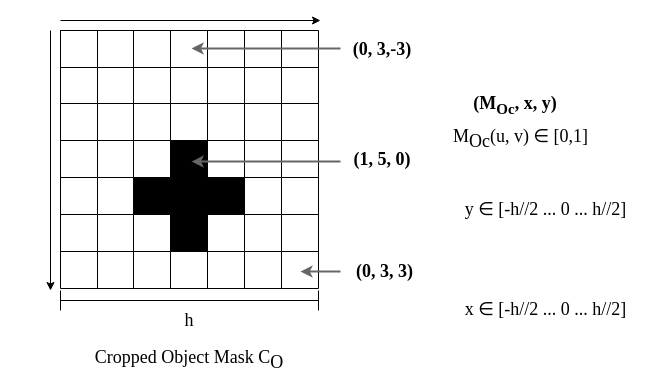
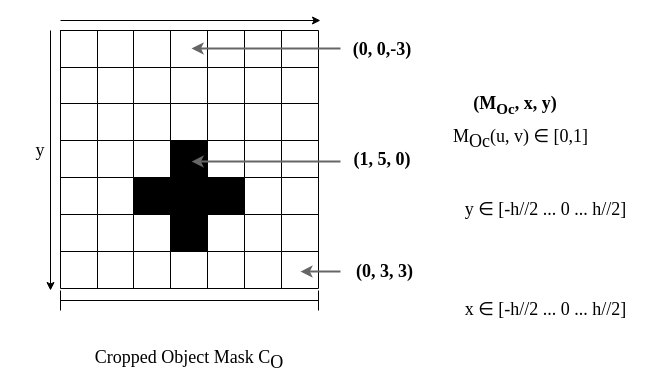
  <mxCell id="0" />
  <mxCell id="1" parent="0" />
  <mxCell id="2" value="" style="shape=table;html=1;whiteSpace=wrap;startSize=0;container=2;collapsible=0;childLayout=tableLayout;gradientColor=none;fontSize=18;fontFamily=Times New Roman;" parent="1" vertex="1"><mxGeometry x="60" y="30" width="258" height="258" as="geometry" /></mxCell>
  <mxCell id="3" value="" style="shape=partialRectangle;html=1;whiteSpace=wrap;collapsible=0;dropTarget=0;pointerEvents=0;fillColor=none;top=0;left=0;bottom=0;right=0;points=[[0,0.5],[1,0.5]];portConstraint=eastwest;fontSize=18;fontFamily=Times New Roman;" parent="2" vertex="1"><mxGeometry width="258" height="37" as="geometry" /></mxCell>
  <mxCell id="4" value="" style="shape=partialRectangle;html=1;whiteSpace=wrap;connectable=0;fillColor=none;top=0;left=0;bottom=0;right=0;overflow=hidden;fontSize=18;fontFamily=Times New Roman;" parent="3" vertex="1"><mxGeometry width="37" height="37" as="geometry" /></mxCell>
  <mxCell id="5" value="" style="shape=partialRectangle;html=1;whiteSpace=wrap;connectable=0;fillColor=none;top=0;left=0;bottom=0;right=0;overflow=hidden;fontSize=18;fontFamily=Times New Roman;" parent="3" vertex="1"><mxGeometry x="37" width="36" height="37" as="geometry" /></mxCell>
  <mxCell id="6" value="" style="shape=partialRectangle;html=1;whiteSpace=wrap;connectable=0;fillColor=none;top=0;left=0;bottom=0;right=0;overflow=hidden;fontSize=18;fontFamily=Times New Roman;" parent="3" vertex="1"><mxGeometry x="73" width="37" height="37" as="geometry" /></mxCell>
  <mxCell id="7" style="shape=partialRectangle;html=1;whiteSpace=wrap;connectable=0;fillColor=none;top=0;left=0;bottom=0;right=0;overflow=hidden;fontSize=18;fontFamily=Times New Roman;" parent="3" vertex="1"><mxGeometry x="110" width="37" height="37" as="geometry" /></mxCell>
  <mxCell id="8" style="shape=partialRectangle;html=1;whiteSpace=wrap;connectable=0;fillColor=none;top=0;left=0;bottom=0;right=0;overflow=hidden;fontSize=18;fontFamily=Times New Roman;" parent="3" vertex="1"><mxGeometry x="147" width="37" height="37" as="geometry" /></mxCell>
  <mxCell id="9" style="shape=partialRectangle;html=1;whiteSpace=wrap;connectable=0;fillColor=none;top=0;left=0;bottom=0;right=0;overflow=hidden;fontSize=18;fontFamily=Times New Roman;" parent="3" vertex="1"><mxGeometry x="184" width="37" height="37" as="geometry" /></mxCell>
  <mxCell id="10" style="shape=partialRectangle;html=1;whiteSpace=wrap;connectable=0;fillColor=none;top=0;left=0;bottom=0;right=0;overflow=hidden;fontSize=18;fontFamily=Times New Roman;" parent="3" vertex="1"><mxGeometry x="221" width="37" height="37" as="geometry" /></mxCell>
  <mxCell id="11" value="" style="shape=partialRectangle;html=1;whiteSpace=wrap;collapsible=0;dropTarget=0;pointerEvents=0;fillColor=none;top=0;left=0;bottom=0;right=0;points=[[0,0.5],[1,0.5]];portConstraint=eastwest;fontSize=18;fontFamily=Times New Roman;" parent="2" vertex="1"><mxGeometry y="37" width="258" height="36" as="geometry" /></mxCell>
  <mxCell id="12" value="" style="shape=partialRectangle;html=1;whiteSpace=wrap;connectable=0;fillColor=none;top=0;left=0;bottom=0;right=0;overflow=hidden;fontSize=18;fontFamily=Times New Roman;" parent="11" vertex="1"><mxGeometry width="37" height="36" as="geometry" /></mxCell>
  <mxCell id="13" value="" style="shape=partialRectangle;html=1;whiteSpace=wrap;connectable=0;fillColor=none;top=0;left=0;bottom=0;right=0;overflow=hidden;fontSize=18;fontFamily=Times New Roman;" parent="11" vertex="1"><mxGeometry x="37" width="36" height="36" as="geometry" /></mxCell>
  <mxCell id="14" value="" style="shape=partialRectangle;html=1;whiteSpace=wrap;connectable=0;fillColor=none;top=0;left=0;bottom=0;right=0;overflow=hidden;fontSize=18;fontFamily=Times New Roman;" parent="11" vertex="1"><mxGeometry x="73" width="37" height="36" as="geometry" /></mxCell>
  <mxCell id="15" style="shape=partialRectangle;html=1;whiteSpace=wrap;connectable=0;fillColor=none;top=0;left=0;bottom=0;right=0;overflow=hidden;fontSize=18;fontFamily=Times New Roman;" parent="11" vertex="1"><mxGeometry x="110" width="37" height="36" as="geometry" /></mxCell>
  <mxCell id="16" style="shape=partialRectangle;html=1;whiteSpace=wrap;connectable=0;fillColor=none;top=0;left=0;bottom=0;right=0;overflow=hidden;fontSize=18;fontFamily=Times New Roman;" parent="11" vertex="1"><mxGeometry x="147" width="37" height="36" as="geometry" /></mxCell>
  <mxCell id="17" style="shape=partialRectangle;html=1;whiteSpace=wrap;connectable=0;fillColor=none;top=0;left=0;bottom=0;right=0;overflow=hidden;fontSize=18;fontFamily=Times New Roman;" parent="11" vertex="1"><mxGeometry x="184" width="37" height="36" as="geometry" /></mxCell>
  <mxCell id="18" style="shape=partialRectangle;html=1;whiteSpace=wrap;connectable=0;fillColor=none;top=0;left=0;bottom=0;right=0;overflow=hidden;fontSize=18;fontFamily=Times New Roman;" parent="11" vertex="1"><mxGeometry x="221" width="37" height="36" as="geometry" /></mxCell>
  <mxCell id="19" value="" style="shape=partialRectangle;html=1;whiteSpace=wrap;collapsible=0;dropTarget=0;pointerEvents=0;fillColor=none;top=0;left=0;bottom=0;right=0;points=[[0,0.5],[1,0.5]];portConstraint=eastwest;fontSize=18;fontFamily=Times New Roman;" parent="2" vertex="1"><mxGeometry y="73" width="258" height="37" as="geometry" /></mxCell>
  <mxCell id="20" value="" style="shape=partialRectangle;html=1;whiteSpace=wrap;connectable=0;fillColor=none;top=0;left=0;bottom=0;right=0;overflow=hidden;fontSize=18;fontFamily=Times New Roman;" parent="19" vertex="1"><mxGeometry width="37" height="37" as="geometry" /></mxCell>
  <mxCell id="21" value="" style="shape=partialRectangle;html=1;whiteSpace=wrap;connectable=0;fillColor=none;top=0;left=0;bottom=0;right=0;overflow=hidden;fontSize=18;fontFamily=Times New Roman;" parent="19" vertex="1"><mxGeometry x="37" width="36" height="37" as="geometry" /></mxCell>
  <mxCell id="22" value="" style="shape=partialRectangle;html=1;whiteSpace=wrap;connectable=0;fillColor=none;top=0;left=0;bottom=0;right=0;overflow=hidden;fontSize=18;fontFamily=Times New Roman;" parent="19" vertex="1"><mxGeometry x="73" width="37" height="37" as="geometry" /></mxCell>
  <mxCell id="23" style="shape=partialRectangle;html=1;whiteSpace=wrap;connectable=0;fillColor=none;top=0;left=0;bottom=0;right=0;overflow=hidden;fontSize=18;fontFamily=Times New Roman;" parent="19" vertex="1"><mxGeometry x="110" width="37" height="37" as="geometry" /></mxCell>
  <mxCell id="24" style="shape=partialRectangle;html=1;whiteSpace=wrap;connectable=0;fillColor=none;top=0;left=0;bottom=0;right=0;overflow=hidden;fontSize=18;fontFamily=Times New Roman;" parent="19" vertex="1"><mxGeometry x="147" width="37" height="37" as="geometry" /></mxCell>
  <mxCell id="25" style="shape=partialRectangle;html=1;whiteSpace=wrap;connectable=0;fillColor=none;top=0;left=0;bottom=0;right=0;overflow=hidden;fontSize=18;fontFamily=Times New Roman;" parent="19" vertex="1"><mxGeometry x="184" width="37" height="37" as="geometry" /></mxCell>
  <mxCell id="26" style="shape=partialRectangle;html=1;whiteSpace=wrap;connectable=0;fillColor=none;top=0;left=0;bottom=0;right=0;overflow=hidden;fontSize=18;fontFamily=Times New Roman;" parent="19" vertex="1"><mxGeometry x="221" width="37" height="37" as="geometry" /></mxCell>
  <mxCell id="27" style="shape=partialRectangle;html=1;whiteSpace=wrap;collapsible=0;dropTarget=0;pointerEvents=0;fillColor=none;top=0;left=0;bottom=0;right=0;points=[[0,0.5],[1,0.5]];portConstraint=eastwest;fontSize=18;fontFamily=Times New Roman;" parent="2" vertex="1"><mxGeometry y="110" width="258" height="37" as="geometry" /></mxCell>
  <mxCell id="28" style="shape=partialRectangle;html=1;whiteSpace=wrap;connectable=0;fillColor=none;top=0;left=0;bottom=0;right=0;overflow=hidden;fontSize=18;fontFamily=Times New Roman;" parent="27" vertex="1"><mxGeometry width="37" height="37" as="geometry" /></mxCell>
  <mxCell id="29" style="shape=partialRectangle;html=1;whiteSpace=wrap;connectable=0;fillColor=none;top=0;left=0;bottom=0;right=0;overflow=hidden;fontSize=18;fontFamily=Times New Roman;" parent="27" vertex="1"><mxGeometry x="37" width="36" height="37" as="geometry" /></mxCell>
  <mxCell id="30" style="shape=partialRectangle;html=1;whiteSpace=wrap;connectable=0;fillColor=none;top=0;left=0;bottom=0;right=0;overflow=hidden;fontSize=18;fontFamily=Times New Roman;" parent="27" vertex="1"><mxGeometry x="73" width="37" height="37" as="geometry" /></mxCell>
  <mxCell id="31" style="shape=partialRectangle;html=1;whiteSpace=wrap;connectable=0;top=0;left=0;bottom=0;right=0;overflow=hidden;fillColor=#000000;fontSize=18;fontFamily=Times New Roman;" parent="27" vertex="1"><mxGeometry x="110" width="37" height="37" as="geometry" /></mxCell>
  <mxCell id="32" style="shape=partialRectangle;html=1;whiteSpace=wrap;connectable=0;fillColor=none;top=0;left=0;bottom=0;right=0;overflow=hidden;fontSize=18;fontFamily=Times New Roman;" parent="27" vertex="1"><mxGeometry x="147" width="37" height="37" as="geometry" /></mxCell>
  <mxCell id="33" style="shape=partialRectangle;html=1;whiteSpace=wrap;connectable=0;fillColor=none;top=0;left=0;bottom=0;right=0;overflow=hidden;fontSize=18;fontFamily=Times New Roman;" parent="27" vertex="1"><mxGeometry x="184" width="37" height="37" as="geometry" /></mxCell>
  <mxCell id="34" style="shape=partialRectangle;html=1;whiteSpace=wrap;connectable=0;fillColor=none;top=0;left=0;bottom=0;right=0;overflow=hidden;fontSize=18;fontFamily=Times New Roman;" parent="27" vertex="1"><mxGeometry x="221" width="37" height="37" as="geometry" /></mxCell>
  <mxCell id="35" style="shape=partialRectangle;html=1;whiteSpace=wrap;collapsible=0;dropTarget=0;pointerEvents=0;fillColor=none;top=0;left=0;bottom=0;right=0;points=[[0,0.5],[1,0.5]];portConstraint=eastwest;fontSize=18;fontFamily=Times New Roman;" parent="2" vertex="1"><mxGeometry y="147" width="258" height="37" as="geometry" /></mxCell>
  <mxCell id="36" style="shape=partialRectangle;html=1;whiteSpace=wrap;connectable=0;fillColor=none;top=0;left=0;bottom=0;right=0;overflow=hidden;fontSize=18;fontFamily=Times New Roman;" parent="35" vertex="1"><mxGeometry width="37" height="37" as="geometry" /></mxCell>
  <mxCell id="37" style="shape=partialRectangle;html=1;whiteSpace=wrap;connectable=0;fillColor=none;top=0;left=0;bottom=0;right=0;overflow=hidden;fontSize=18;fontFamily=Times New Roman;" parent="35" vertex="1"><mxGeometry x="37" width="36" height="37" as="geometry" /></mxCell>
  <mxCell id="38" style="shape=partialRectangle;html=1;whiteSpace=wrap;connectable=0;top=0;left=0;bottom=0;right=0;overflow=hidden;fillColor=#000000;fontSize=18;fontFamily=Times New Roman;" parent="35" vertex="1"><mxGeometry x="73" width="37" height="37" as="geometry" /></mxCell>
  <mxCell id="39" style="shape=partialRectangle;html=1;whiteSpace=wrap;connectable=0;top=0;left=0;bottom=0;right=0;overflow=hidden;fillColor=#000000;fontSize=18;fontFamily=Times New Roman;" parent="35" vertex="1"><mxGeometry x="110" width="37" height="37" as="geometry" /></mxCell>
  <mxCell id="40" style="shape=partialRectangle;html=1;whiteSpace=wrap;connectable=0;top=0;left=0;bottom=0;right=0;overflow=hidden;fillColor=#000000;fontSize=18;fontFamily=Times New Roman;" parent="35" vertex="1"><mxGeometry x="147" width="37" height="37" as="geometry" /></mxCell>
  <mxCell id="41" style="shape=partialRectangle;html=1;whiteSpace=wrap;connectable=0;fillColor=none;top=0;left=0;bottom=0;right=0;overflow=hidden;fontSize=18;fontFamily=Times New Roman;" parent="35" vertex="1"><mxGeometry x="184" width="37" height="37" as="geometry" /></mxCell>
  <mxCell id="42" style="shape=partialRectangle;html=1;whiteSpace=wrap;connectable=0;fillColor=none;top=0;left=0;bottom=0;right=0;overflow=hidden;fontSize=18;fontFamily=Times New Roman;" parent="35" vertex="1"><mxGeometry x="221" width="37" height="37" as="geometry" /></mxCell>
  <mxCell id="43" style="shape=partialRectangle;html=1;whiteSpace=wrap;collapsible=0;dropTarget=0;pointerEvents=0;fillColor=none;top=0;left=0;bottom=0;right=0;points=[[0,0.5],[1,0.5]];portConstraint=eastwest;fontSize=18;fontFamily=Times New Roman;" parent="2" vertex="1"><mxGeometry y="184" width="258" height="37" as="geometry" /></mxCell>
  <mxCell id="44" style="shape=partialRectangle;html=1;whiteSpace=wrap;connectable=0;fillColor=none;top=0;left=0;bottom=0;right=0;overflow=hidden;fontSize=18;fontFamily=Times New Roman;" parent="43" vertex="1"><mxGeometry width="37" height="37" as="geometry" /></mxCell>
  <mxCell id="45" style="shape=partialRectangle;html=1;whiteSpace=wrap;connectable=0;fillColor=none;top=0;left=0;bottom=0;right=0;overflow=hidden;fontSize=18;fontFamily=Times New Roman;" parent="43" vertex="1"><mxGeometry x="37" width="36" height="37" as="geometry" /></mxCell>
  <mxCell id="46" style="shape=partialRectangle;html=1;whiteSpace=wrap;connectable=0;fillColor=none;top=0;left=0;bottom=0;right=0;overflow=hidden;fontSize=18;fontFamily=Times New Roman;" parent="43" vertex="1"><mxGeometry x="73" width="37" height="37" as="geometry" /></mxCell>
  <mxCell id="47" style="shape=partialRectangle;html=1;whiteSpace=wrap;connectable=0;top=0;left=0;bottom=0;right=0;overflow=hidden;fillColor=#000000;fontSize=18;fontFamily=Times New Roman;" parent="43" vertex="1"><mxGeometry x="110" width="37" height="37" as="geometry" /></mxCell>
  <mxCell id="48" style="shape=partialRectangle;html=1;whiteSpace=wrap;connectable=0;fillColor=none;top=0;left=0;bottom=0;right=0;overflow=hidden;fontSize=18;fontFamily=Times New Roman;" parent="43" vertex="1"><mxGeometry x="147" width="37" height="37" as="geometry" /></mxCell>
  <mxCell id="49" style="shape=partialRectangle;html=1;whiteSpace=wrap;connectable=0;fillColor=none;top=0;left=0;bottom=0;right=0;overflow=hidden;fontSize=18;fontFamily=Times New Roman;" parent="43" vertex="1"><mxGeometry x="184" width="37" height="37" as="geometry" /></mxCell>
  <mxCell id="50" style="shape=partialRectangle;html=1;whiteSpace=wrap;connectable=0;fillColor=none;top=0;left=0;bottom=0;right=0;overflow=hidden;fontSize=18;fontFamily=Times New Roman;" parent="43" vertex="1"><mxGeometry x="221" width="37" height="37" as="geometry" /></mxCell>
  <mxCell id="51" style="shape=partialRectangle;html=1;whiteSpace=wrap;collapsible=0;dropTarget=0;pointerEvents=0;fillColor=none;top=0;left=0;bottom=0;right=0;points=[[0,0.5],[1,0.5]];portConstraint=eastwest;fontSize=18;fontFamily=Times New Roman;" parent="2" vertex="1"><mxGeometry y="221" width="258" height="37" as="geometry" /></mxCell>
  <mxCell id="52" style="shape=partialRectangle;html=1;whiteSpace=wrap;connectable=0;fillColor=none;top=0;left=0;bottom=0;right=0;overflow=hidden;fontSize=18;fontFamily=Times New Roman;" parent="51" vertex="1"><mxGeometry width="37" height="37" as="geometry" /></mxCell>
  <mxCell id="53" style="shape=partialRectangle;html=1;whiteSpace=wrap;connectable=0;fillColor=none;top=0;left=0;bottom=0;right=0;overflow=hidden;fontSize=18;fontFamily=Times New Roman;" parent="51" vertex="1"><mxGeometry x="37" width="36" height="37" as="geometry" /></mxCell>
  <mxCell id="54" style="shape=partialRectangle;html=1;whiteSpace=wrap;connectable=0;fillColor=none;top=0;left=0;bottom=0;right=0;overflow=hidden;fontSize=18;fontFamily=Times New Roman;" parent="51" vertex="1"><mxGeometry x="73" width="37" height="37" as="geometry" /></mxCell>
  <mxCell id="55" style="shape=partialRectangle;html=1;whiteSpace=wrap;connectable=0;fillColor=none;top=0;left=0;bottom=0;right=0;overflow=hidden;fontSize=18;fontFamily=Times New Roman;" parent="51" vertex="1"><mxGeometry x="110" width="37" height="37" as="geometry" /></mxCell>
  <mxCell id="56" style="shape=partialRectangle;html=1;whiteSpace=wrap;connectable=0;fillColor=none;top=0;left=0;bottom=0;right=0;overflow=hidden;fontSize=18;fontFamily=Times New Roman;" parent="51" vertex="1"><mxGeometry x="147" width="37" height="37" as="geometry" /></mxCell>
  <mxCell id="57" style="shape=partialRectangle;html=1;whiteSpace=wrap;connectable=0;fillColor=none;top=0;left=0;bottom=0;right=0;overflow=hidden;fontSize=18;fontFamily=Times New Roman;" parent="51" vertex="1"><mxGeometry x="184" width="37" height="37" as="geometry" /></mxCell>
  <mxCell id="58" style="shape=partialRectangle;html=1;whiteSpace=wrap;connectable=0;fillColor=none;top=0;left=0;bottom=0;right=0;overflow=hidden;fontSize=18;fontFamily=Times New Roman;" parent="51" vertex="1"><mxGeometry x="221" width="37" height="37" as="geometry" /></mxCell>
  <mxCell id="59" value="" style="endArrow=classic;html=1;entryX=0.508;entryY=0.568;entryDx=0;entryDy=0;entryPerimeter=0;fillColor=#f5f5f5;strokeColor=#666666;fontSize=18;strokeWidth=2;fontFamily=Times New Roman;" parent="1" target="27" edge="1"><mxGeometry width="50" height="50" relative="1" as="geometry"><mxPoint x="340" y="161" as="sourcePoint" /><mxPoint x="430" y="310" as="targetPoint" /></mxGeometry></mxCell>
  <mxCell id="60" value="" style="endArrow=classic;html=1;entryX=0.93;entryY=0.541;entryDx=0;entryDy=0;entryPerimeter=0;fillColor=#f5f5f5;strokeColor=#666666;fontSize=18;strokeWidth=2;fontFamily=Times New Roman;" parent="1" target="51" edge="1"><mxGeometry width="50" height="50" relative="1" as="geometry"><mxPoint x="340" y="271" as="sourcePoint" /><mxPoint x="304.996" y="272.018" as="targetPoint" /></mxGeometry></mxCell>
  <mxCell id="61" value="" style="endArrow=classic;html=1;entryX=0.508;entryY=0.486;entryDx=0;entryDy=0;entryPerimeter=0;fillColor=#f5f5f5;strokeColor=#666666;fontSize=18;strokeWidth=2;fontFamily=Times New Roman;" parent="1" target="3" edge="1"><mxGeometry width="50" height="50" relative="1" as="geometry"><mxPoint x="340" y="48" as="sourcePoint" /><mxPoint x="201.064" y="51.016" as="targetPoint" /></mxGeometry></mxCell>
  <mxCell id="62" value="Cropped Object Mask C&lt;sub style=&quot;font-size: 18px;&quot;&gt;O&lt;/sub&gt;" style="text;html=1;strokeColor=none;fillColor=none;align=center;verticalAlign=middle;whiteSpace=wrap;rounded=0;fontSize=18;fontFamily=Times New Roman;" parent="1" vertex="1"><mxGeometry x="69" y="350" width="240" height="20" as="geometry" /></mxCell>
  <mxCell id="63" value="(1, 5, 0)" style="text;html=1;strokeColor=none;fillColor=none;align=center;verticalAlign=middle;whiteSpace=wrap;rounded=0;fontSize=18;fontStyle=1;fontFamily=Times New Roman;" parent="1" vertex="1"><mxGeometry x="350" y="149" width="64" height="20" as="geometry" /></mxCell>
  <mxCell id="64" value="" style="shape=crossbar;whiteSpace=wrap;html=1;rounded=1;fillColor=#000000;fontSize=18;fontFamily=Times New Roman;" parent="1" vertex="1"><mxGeometry x="60" y="290" width="258" height="20" as="geometry" /></mxCell>
- <mxCell id="66" value="(0, 3,-3)" style="text;html=1;strokeColor=none;fillColor=none;align=center;verticalAlign=middle;whiteSpace=wrap;rounded=0;fontSize=18;fontStyle=1;fontFamily=Times New Roman;" parent="1" vertex="1"><mxGeometry x="351" y="39" width="62" height="20" as="geometry" /></mxCell>
+ <mxCell id="65" value="y" style="text;html=1;strokeColor=none;fillColor=none;align=center;verticalAlign=middle;whiteSpace=wrap;rounded=0;fontSize=18;fontFamily=Times New Roman;" parent="1" vertex="1"><mxGeometry y="140" width="40" height="20" as="geometry" x="20" /></mxCell>
+ <mxCell id="66" value="(0, 0,-3)" style="text;html=1;strokeColor=none;fillColor=none;align=center;verticalAlign=middle;whiteSpace=wrap;rounded=0;fontSize=18;fontStyle=1;fontFamily=Times New Roman;" parent="1" vertex="1"><mxGeometry x="351" y="39" width="62" height="20" as="geometry" /></mxCell>
  <mxCell id="67" value="(0, 3, 3)" style="text;html=1;strokeColor=none;fillColor=none;align=center;verticalAlign=middle;whiteSpace=wrap;rounded=0;fontSize=18;fontStyle=1;fontFamily=Times New Roman;" parent="1" vertex="1"><mxGeometry x="351" y="261" width="67" height="20" as="geometry" /></mxCell>
  <mxCell id="68" value="M&lt;sub style=&quot;font-size: 18px;&quot;&gt;Oc&lt;/sub&gt;(u, v) ∈ [0,1]" style="text;html=1;align=center;verticalAlign=middle;resizable=0;points=[];autosize=1;fontSize=18;fontFamily=Times New Roman;" parent="1" vertex="1"><mxGeometry x="445" y="123.5" width="150" height="30" as="geometry" /></mxCell>
  <mxCell id="69" value="x ∈ [-h//2 ... 0 ... h//2]" style="text;html=1;align=center;verticalAlign=middle;resizable=0;points=[];autosize=1;fontSize=18;fontFamily=Times New Roman;" parent="1" vertex="1"><mxGeometry x="460" y="293.5" width="170" height="30" as="geometry" /></mxCell>
  <mxCell id="70" value="y ∈ [-h//2 ... 0 ... h//2]" style="text;html=1;align=center;verticalAlign=middle;resizable=0;points=[];autosize=1;fontSize=18;fontFamily=Times New Roman;" parent="1" vertex="1"><mxGeometry x="460" y="193.5" width="170" height="30" as="geometry" /></mxCell>
  <mxCell id="71" value="(M&lt;sub&gt;Oc&lt;/sub&gt;, x, y)" style="text;html=1;strokeColor=none;fillColor=none;align=center;verticalAlign=middle;whiteSpace=wrap;rounded=0;fontSize=18;fontStyle=1;fontFamily=Times New Roman;" vertex="1" parent="1"><mxGeometry x="455" y="94.5" width="120" height="20" as="geometry" /></mxCell>
- <mxCell id="72" value="h" style="text;html=1;strokeColor=none;fillColor=none;align=center;verticalAlign=middle;whiteSpace=wrap;rounded=0;fontSize=18;fontFamily=Times New Roman;" vertex="1" parent="1"><mxGeometry x="169" y="310" width="40" height="20" as="geometry" /></mxCell>
  <mxCell id="73" value="" style="endArrow=classic;html=1;fontFamily=Times New Roman;" edge="1" parent="1"><mxGeometry width="50" height="50" relative="1" as="geometry"><mxPoint x="50" y="30" as="sourcePoint" /><mxPoint x="50" y="290" as="targetPoint" /></mxGeometry></mxCell>
  <mxCell id="74" value="" style="endArrow=classic;html=1;fontFamily=Times New Roman;" edge="1" parent="1"><mxGeometry width="50" height="50" relative="1" as="geometry"><mxPoint x="60" y="20" as="sourcePoint" /><mxPoint x="320" y="20" as="targetPoint" /></mxGeometry></mxCell>
